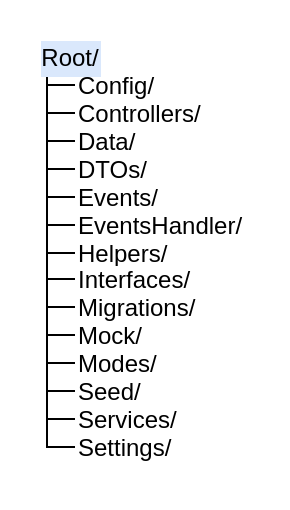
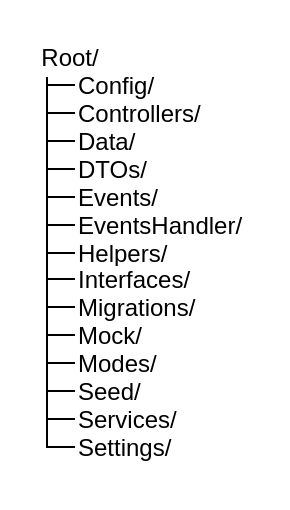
  <mxCell id="0" />
  <mxCell id="1" parent="0" />
  <mxCell id="2" value="" style="endArrow=none;html=1;rounded=0;" edge="1" parent="1"><mxGeometry width="50" height="50" relative="1" as="geometry"><mxPoint x="23" y="223" as="sourcePoint" /><mxPoint x="23" y="36" as="targetPoint" /></mxGeometry></mxCell>
  <mxCell id="3" value="" style="endArrow=none;html=1;rounded=0;" edge="1" parent="1"><mxGeometry width="50" height="50" relative="1" as="geometry"><mxPoint x="23" y="42" as="sourcePoint" /><mxPoint x="43" y="42" as="targetPoint" /></mxGeometry></mxCell>
  <mxCell id="4" value="" style="endArrow=none;html=1;rounded=0;" edge="1" parent="1"><mxGeometry width="50" height="50" relative="1" as="geometry"><mxPoint x="23" y="56" as="sourcePoint" /><mxPoint x="43" y="56" as="targetPoint" /></mxGeometry></mxCell>
  <mxCell id="5" value="" style="endArrow=none;html=1;rounded=0;" edge="1" parent="1"><mxGeometry width="50" height="50" relative="1" as="geometry"><mxPoint x="23" y="70" as="sourcePoint" /><mxPoint x="43" y="70" as="targetPoint" /></mxGeometry></mxCell>
  <mxCell id="6" value="" style="endArrow=none;html=1;rounded=0;" edge="1" parent="1"><mxGeometry width="50" height="50" relative="1" as="geometry"><mxPoint x="23" y="209" as="sourcePoint" /><mxPoint x="43" y="209" as="targetPoint" /></mxGeometry></mxCell>
  <mxCell id="7" value="" style="endArrow=none;html=1;rounded=0;" edge="1" parent="1"><mxGeometry width="50" height="50" relative="1" as="geometry"><mxPoint x="22.5" y="223" as="sourcePoint" /><mxPoint x="43" y="223" as="targetPoint" /></mxGeometry></mxCell>
  <mxCell id="8" value="" style="endArrow=none;html=1;rounded=0;" edge="1" parent="1"><mxGeometry width="50" height="50" relative="1" as="geometry"><mxPoint x="23" y="195" as="sourcePoint" /><mxPoint x="43" y="195" as="targetPoint" /></mxGeometry></mxCell>
  <mxCell id="9" value="" style="endArrow=none;html=1;rounded=0;" edge="1" parent="1"><mxGeometry width="50" height="50" relative="1" as="geometry"><mxPoint x="23" y="181" as="sourcePoint" /><mxPoint x="43" y="181" as="targetPoint" /></mxGeometry></mxCell>
  <mxCell id="10" value="" style="endArrow=none;html=1;rounded=0;" edge="1" parent="1"><mxGeometry width="50" height="50" relative="1" as="geometry"><mxPoint x="23" y="167" as="sourcePoint" /><mxPoint x="43" y="167" as="targetPoint" /></mxGeometry></mxCell>
  <mxCell id="11" value="" style="endArrow=none;html=1;rounded=0;" edge="1" parent="1"><mxGeometry width="50" height="50" relative="1" as="geometry"><mxPoint x="23" y="153" as="sourcePoint" /><mxPoint x="43" y="153" as="targetPoint" /></mxGeometry></mxCell>
  <mxCell id="12" value="" style="endArrow=none;html=1;rounded=0;" edge="1" parent="1"><mxGeometry width="50" height="50" relative="1" as="geometry"><mxPoint x="23" y="84" as="sourcePoint" /><mxPoint x="43" y="84" as="targetPoint" /></mxGeometry></mxCell>
  <mxCell id="13" value="" style="endArrow=none;html=1;rounded=0;" edge="1" parent="1"><mxGeometry width="50" height="50" relative="1" as="geometry"><mxPoint x="23" y="98" as="sourcePoint" /><mxPoint x="43" y="98" as="targetPoint" /></mxGeometry></mxCell>
  <mxCell id="14" value="" style="endArrow=none;html=1;rounded=0;" edge="1" parent="1"><mxGeometry width="50" height="50" relative="1" as="geometry"><mxPoint x="23" y="112" as="sourcePoint" /><mxPoint x="43" y="112" as="targetPoint" /></mxGeometry></mxCell>
  <mxCell id="15" value="" style="endArrow=none;html=1;rounded=0;" edge="1" parent="1"><mxGeometry width="50" height="50" relative="1" as="geometry"><mxPoint x="23" y="126" as="sourcePoint" /><mxPoint x="43" y="126" as="targetPoint" /></mxGeometry></mxCell>
  <mxCell id="16" value="" style="endArrow=none;html=1;rounded=0;" edge="1" parent="1"><mxGeometry width="50" height="50" relative="1" as="geometry"><mxPoint x="23" y="139" as="sourcePoint" /><mxPoint x="43" y="139" as="targetPoint" /></mxGeometry></mxCell>
  <mxCell id="17" value="&lt;div style=&quot;line-height: 116%;&quot;&gt;&lt;br&gt;&lt;/div&gt;&lt;div style=&quot;line-height: 116%;&quot;&gt;&lt;span style=&quot;background-color: light-dark(#ffffff, var(--ge-dark-color, #121212)); color: light-dark(rgb(0, 0, 0), rgb(255, 255, 255));&quot;&gt;Config/&lt;/span&gt;&lt;/div&gt;&lt;div style=&quot;line-height: 116%;&quot;&gt;&lt;div&gt;&lt;font style=&quot;background-color: light-dark(#ffffff, var(--ge-dark-color, #121212));&quot;&gt;Controllers/&lt;/font&gt;&lt;/div&gt;&lt;div&gt;&lt;font style=&quot;background-color: light-dark(#ffffff, var(--ge-dark-color, #121212));&quot;&gt;Data/&lt;/font&gt;&lt;/div&gt;&lt;div&gt;&lt;font style=&quot;background-color: light-dark(#ffffff, var(--ge-dark-color, #121212));&quot;&gt;DTOs/&lt;/font&gt;&lt;/div&gt;&lt;div&gt;&lt;font style=&quot;background-color: light-dark(#ffffff, var(--ge-dark-color, #121212));&quot;&gt;Events/&lt;/font&gt;&lt;/div&gt;&lt;div&gt;&lt;font style=&quot;background-color: light-dark(#ffffff, var(--ge-dark-color, #121212));&quot;&gt;EventsHandler/&lt;/font&gt;&lt;/div&gt;&lt;div&gt;&lt;font style=&quot;background-color: light-dark(#ffffff, var(--ge-dark-color, #121212));&quot;&gt;Helpers/&lt;/font&gt;&lt;/div&gt;&lt;div&gt;&lt;font style=&quot;background-color: light-dark(#ffffff, var(--ge-dark-color, #121212));&quot;&gt;Interfaces/&lt;/font&gt;&lt;/div&gt;&lt;div&gt;&lt;font style=&quot;background-color: light-dark(#ffffff, var(--ge-dark-color, #121212));&quot;&gt;Migrations/&lt;/font&gt;&lt;/div&gt;&lt;div&gt;&lt;font style=&quot;background-color: light-dark(#ffffff, var(--ge-dark-color, #121212));&quot;&gt;Mock/&lt;/font&gt;&lt;/div&gt;&lt;div&gt;&lt;font style=&quot;background-color: light-dark(#ffffff, var(--ge-dark-color, #121212));&quot;&gt;Modes/&lt;/font&gt;&lt;/div&gt;&lt;div&gt;&lt;font style=&quot;background-color: light-dark(#ffffff, var(--ge-dark-color, #121212));&quot;&gt;Seed/&lt;/font&gt;&lt;/div&gt;&lt;div&gt;&lt;font style=&quot;background-color: light-dark(#ffffff, var(--ge-dark-color, #121212));&quot;&gt;Services/&lt;/font&gt;&lt;/div&gt;&lt;div&gt;&lt;font style=&quot;background-color: light-dark(#ffffff, var(--ge-dark-color, #121212));&quot;&gt;Settings/&lt;/font&gt;&lt;/div&gt;&lt;/div&gt;" style="rounded=0;whiteSpace=wrap;html=1;align=left;strokeColor=none;" vertex="1" parent="1"><mxGeometry x="37" width="86" height="213" as="geometry" y="20" /></mxCell>
- <mxCell id="18" value="&lt;font style=&quot;line-height: 116%;&quot;&gt;Root/&lt;/font&gt;" style="rounded=0;whiteSpace=wrap;html=1;strokeColor=none;fillColor=#dae8fc;" vertex="1" parent="1"><mxGeometry width="30" height="18" as="geometry" x="20" y="20" /></mxCell>
+ <mxCell id="18" value="&lt;font style=&quot;line-height: 116%;&quot;&gt;Root/&lt;/font&gt;" style="rounded=0;whiteSpace=wrap;html=1;strokeColor=none;" vertex="1" parent="1"><mxGeometry width="30" height="18" as="geometry" x="20" y="20" /></mxCell>
